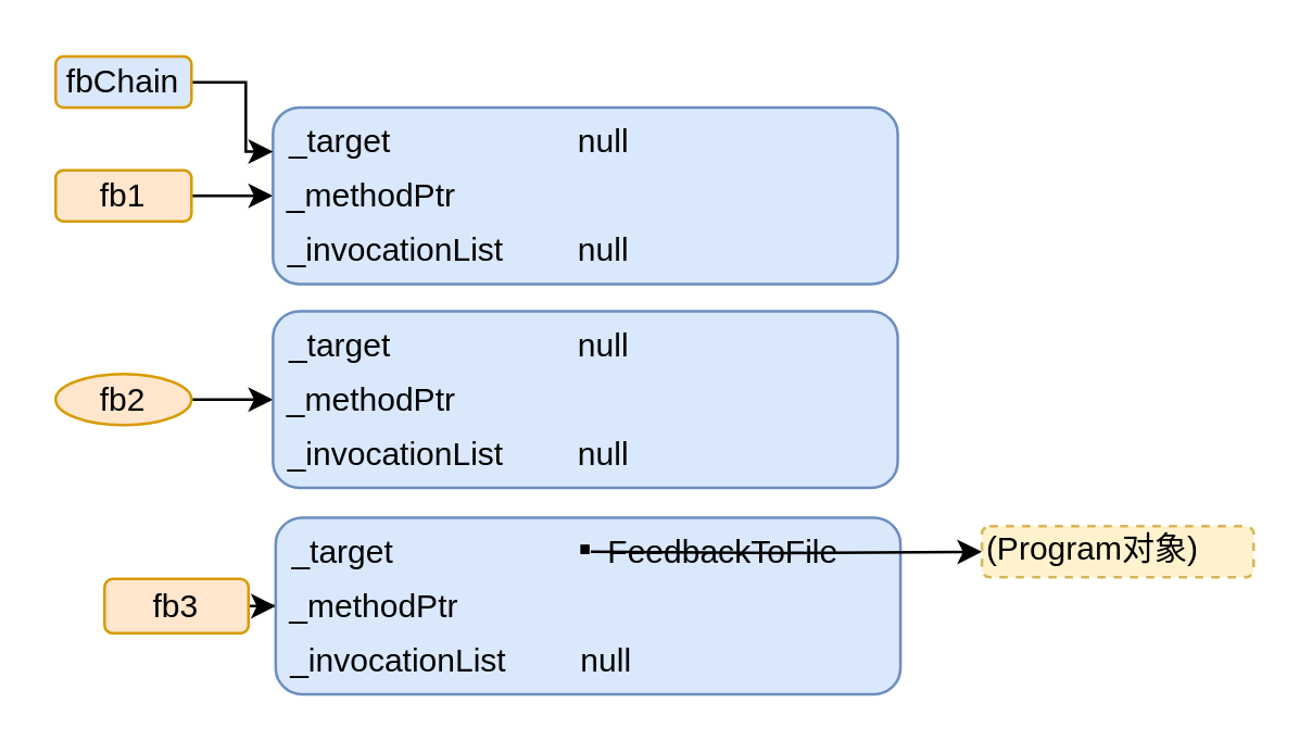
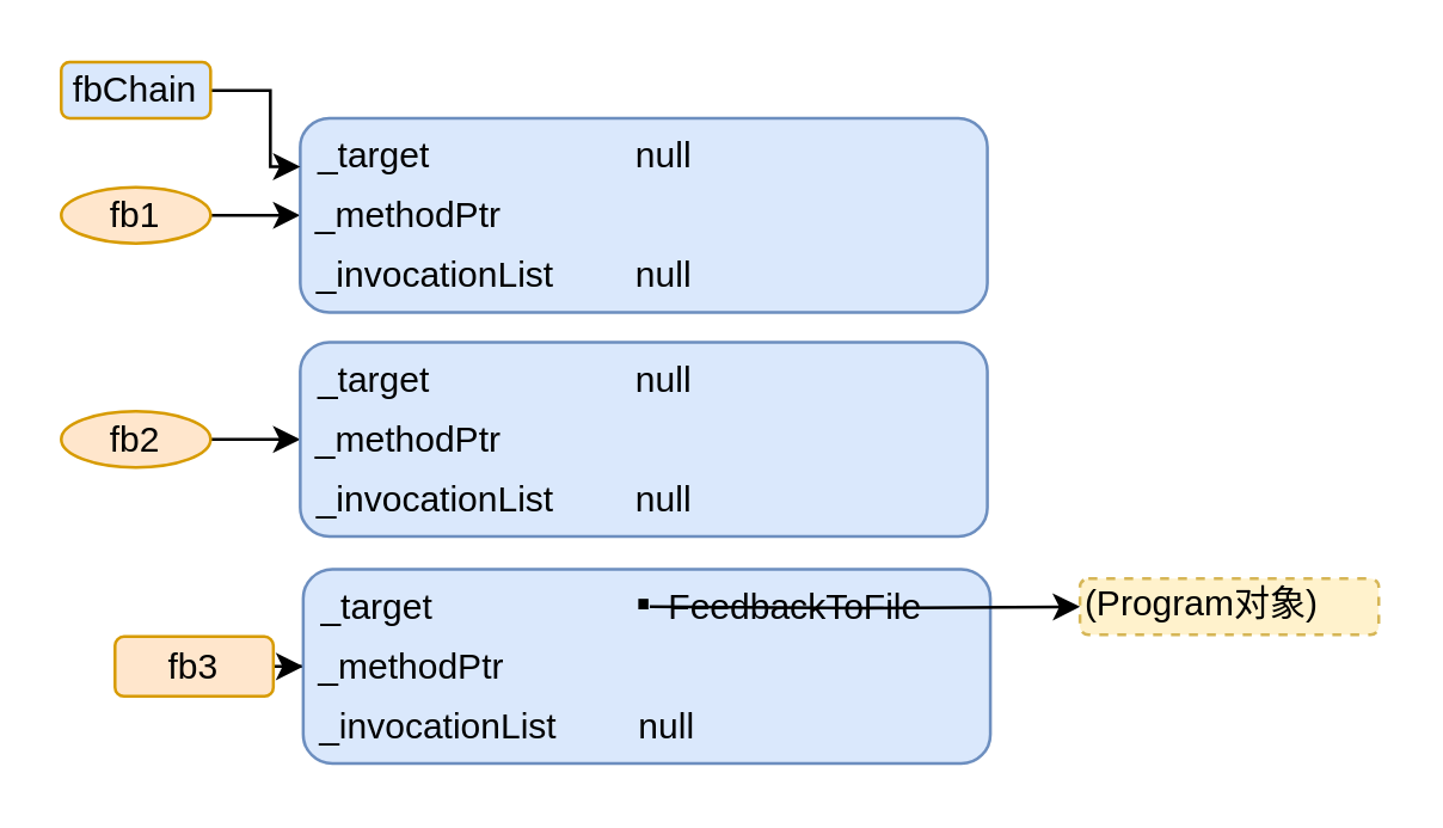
  <mxCell id="0" />
  <mxCell id="1" parent="0" />
  <mxCell id="2" style="edgeStyle=orthogonalEdgeStyle;rounded=0;orthogonalLoop=1;jettySize=auto;html=1;entryX=0;entryY=0.5;entryDx=0;entryDy=0;" parent="1" source="3" target="12" edge="1"><mxGeometry relative="1" as="geometry" /></mxCell>
  <mxCell id="3" value="fb3" style="rounded=1;whiteSpace=wrap;html=1;fillColor=#ffe6cc;strokeColor=#d79b00;" parent="1" vertex="1"><mxGeometry x="38" y="212.5" width="53" height="20" as="geometry" /></mxCell>
  <mxCell id="4" style="edgeStyle=orthogonalEdgeStyle;rounded=0;orthogonalLoop=1;jettySize=auto;html=1;entryX=0;entryY=0.5;entryDx=0;entryDy=0;" parent="1" source="5" target="6" edge="1"><mxGeometry relative="1" as="geometry" /></mxCell>
- <mxCell id="5" value="fb1" style="rounded=1;whiteSpace=wrap;html=1;fillColor=#ffe6cc;strokeColor=#d79b00;" parent="1" vertex="1"><mxGeometry x="20" y="62.13" width="50" height="18.75" as="geometry" /></mxCell>
+ <mxCell id="5" value="fb1" style="ellipse;whiteSpace=wrap;html=1;fillColor=#ffe6cc;strokeColor=#d79b00;" parent="1" vertex="1"><mxGeometry x="20" y="62.13" width="50" height="18.75" as="geometry" /></mxCell>
  <mxCell id="6" value="" style="rounded=1;whiteSpace=wrap;html=1;align=left;fillColor=#dae8fc;strokeColor=#6c8ebf;" parent="1" vertex="1"><mxGeometry x="100" y="39" width="230" height="65" as="geometry" /></mxCell>
  <mxCell id="7" value="_invocationList" style="text;html=1;strokeColor=none;fillColor=none;align=center;verticalAlign=middle;whiteSpace=wrap;rounded=0;" parent="1" vertex="1"><mxGeometry x="105" y="81.5" width="81" height="20" as="geometry" /></mxCell>
  <mxCell id="8" value="_methodPtr" style="text;html=1;strokeColor=none;fillColor=none;align=center;verticalAlign=middle;whiteSpace=wrap;rounded=0;" parent="1" vertex="1"><mxGeometry x="105" y="61.5" width="63" height="20" as="geometry" /></mxCell>
  <mxCell id="9" value="null" style="text;html=1;strokeColor=none;fillColor=none;align=center;verticalAlign=middle;whiteSpace=wrap;rounded=0;" parent="1" vertex="1"><mxGeometry x="212" y="41.5" width="20" height="20" as="geometry" /></mxCell>
  <mxCell id="10" value="_target" style="text;html=1;strokeColor=none;fillColor=none;align=center;verticalAlign=middle;whiteSpace=wrap;rounded=0;" parent="1" vertex="1"><mxGeometry x="105" y="41.5" width="40" height="20" as="geometry" /></mxCell>
  <mxCell id="11" value="null" style="text;html=1;strokeColor=none;fillColor=none;align=center;verticalAlign=middle;whiteSpace=wrap;rounded=0;" parent="1" vertex="1"><mxGeometry x="212" y="81.5" width="20" height="20" as="geometry" /></mxCell>
  <mxCell id="12" value="" style="rounded=1;whiteSpace=wrap;html=1;align=left;fillColor=#dae8fc;strokeColor=#6c8ebf;" parent="1" vertex="1"><mxGeometry x="101" y="190" width="230" height="65" as="geometry" /></mxCell>
  <mxCell id="13" value="_invocationList" style="text;html=1;strokeColor=none;fillColor=none;align=center;verticalAlign=middle;whiteSpace=wrap;rounded=0;" parent="1" vertex="1"><mxGeometry x="106" y="232.5" width="81" height="20" as="geometry" /></mxCell>
  <mxCell id="14" value="_methodPtr" style="text;html=1;strokeColor=none;fillColor=none;align=center;verticalAlign=middle;whiteSpace=wrap;rounded=0;" parent="1" vertex="1"><mxGeometry x="106" y="212.5" width="63" height="20" as="geometry" /></mxCell>
  <mxCell id="15" style="edgeStyle=orthogonalEdgeStyle;rounded=0;orthogonalLoop=1;jettySize=auto;html=1;entryX=0;entryY=0.5;entryDx=0;entryDy=0;" parent="1" target="20" edge="1"><mxGeometry relative="1" as="geometry"><mxPoint x="217" y="202.5" as="sourcePoint" /><mxPoint x="367" y="202.5" as="targetPoint" /></mxGeometry></mxCell>
  <mxCell id="16" value="&lt;b&gt;&lt;font style=&quot;font-size: 24px&quot;&gt;·&lt;/font&gt;&lt;/b&gt;" style="text;html=1;strokeColor=none;fillColor=none;align=center;verticalAlign=middle;whiteSpace=wrap;rounded=0;" parent="1" vertex="1"><mxGeometry x="214.5" y="191.87" width="3" height="20" as="geometry" /></mxCell>
  <mxCell id="17" value="_target" style="text;html=1;strokeColor=none;fillColor=none;align=center;verticalAlign=middle;whiteSpace=wrap;rounded=0;" parent="1" vertex="1"><mxGeometry x="106" y="192.5" width="40" height="20" as="geometry" /></mxCell>
  <mxCell id="18" value="null" style="text;html=1;strokeColor=none;fillColor=none;align=center;verticalAlign=middle;whiteSpace=wrap;rounded=0;" parent="1" vertex="1"><mxGeometry x="213" y="232.5" width="20" height="20" as="geometry" /></mxCell>
  <mxCell id="19" value="FeedbackToFile" style="text;html=1;strokeColor=none;fillColor=none;align=center;verticalAlign=middle;whiteSpace=wrap;rounded=0;" parent="1" vertex="1"><mxGeometry x="256" y="192.5" width="20" height="20" as="geometry" /></mxCell>
  <mxCell id="20" value="(Program对象)" style="rounded=1;whiteSpace=wrap;html=1;align=left;fillColor=#fff2cc;strokeColor=#d6b656;dashed=1;" parent="1" vertex="1"><mxGeometry x="361" y="193.12" width="100" height="18.75" as="geometry" /></mxCell>
  <mxCell id="21" style="edgeStyle=orthogonalEdgeStyle;rounded=0;orthogonalLoop=1;jettySize=auto;html=1;entryX=0;entryY=0.5;entryDx=0;entryDy=0;" parent="1" source="22" target="23" edge="1"><mxGeometry relative="1" as="geometry" /></mxCell>
  <mxCell id="22" value="fb2" style="ellipse;whiteSpace=wrap;html=1;fillColor=#ffe6cc;strokeColor=#d79b00;" parent="1" vertex="1"><mxGeometry x="20" y="137.13" width="50" height="18.75" as="geometry" /></mxCell>
  <mxCell id="23" value="" style="rounded=1;whiteSpace=wrap;html=1;align=left;fillColor=#dae8fc;strokeColor=#6c8ebf;" parent="1" vertex="1"><mxGeometry x="100" y="114" width="230" height="65" as="geometry" /></mxCell>
  <mxCell id="24" value="_invocationList" style="text;html=1;strokeColor=none;fillColor=none;align=center;verticalAlign=middle;whiteSpace=wrap;rounded=0;" parent="1" vertex="1"><mxGeometry x="105" y="156.5" width="81" height="20" as="geometry" /></mxCell>
  <mxCell id="25" value="_methodPtr" style="text;html=1;strokeColor=none;fillColor=none;align=center;verticalAlign=middle;whiteSpace=wrap;rounded=0;" parent="1" vertex="1"><mxGeometry x="105" y="136.5" width="63" height="20" as="geometry" /></mxCell>
  <mxCell id="26" value="null" style="text;html=1;strokeColor=none;fillColor=none;align=center;verticalAlign=middle;whiteSpace=wrap;rounded=0;" parent="1" vertex="1"><mxGeometry x="212" y="116.5" width="20" height="20" as="geometry" /></mxCell>
  <mxCell id="27" value="_target" style="text;html=1;strokeColor=none;fillColor=none;align=center;verticalAlign=middle;whiteSpace=wrap;rounded=0;" parent="1" vertex="1"><mxGeometry x="105" y="116.5" width="40" height="20" as="geometry" /></mxCell>
  <mxCell id="28" value="null" style="text;html=1;strokeColor=none;fillColor=none;align=center;verticalAlign=middle;whiteSpace=wrap;rounded=0;" parent="1" vertex="1"><mxGeometry x="212" y="156.5" width="20" height="20" as="geometry" /></mxCell>
  <mxCell id="29" style="edgeStyle=orthogonalEdgeStyle;rounded=0;orthogonalLoop=1;jettySize=auto;html=1;entryX=0;entryY=0.25;entryDx=0;entryDy=0;" edge="1" parent="1" source="30" target="6"><mxGeometry relative="1" as="geometry" /></mxCell>
  <mxCell id="30" value="fbChain" style="rounded=1;whiteSpace=wrap;html=1;fillColor=#dae8fc;strokeColor=#d79b00;" vertex="1" parent="1"><mxGeometry x="20" y="20.25" width="50" height="18.75" as="geometry" /></mxCell>
